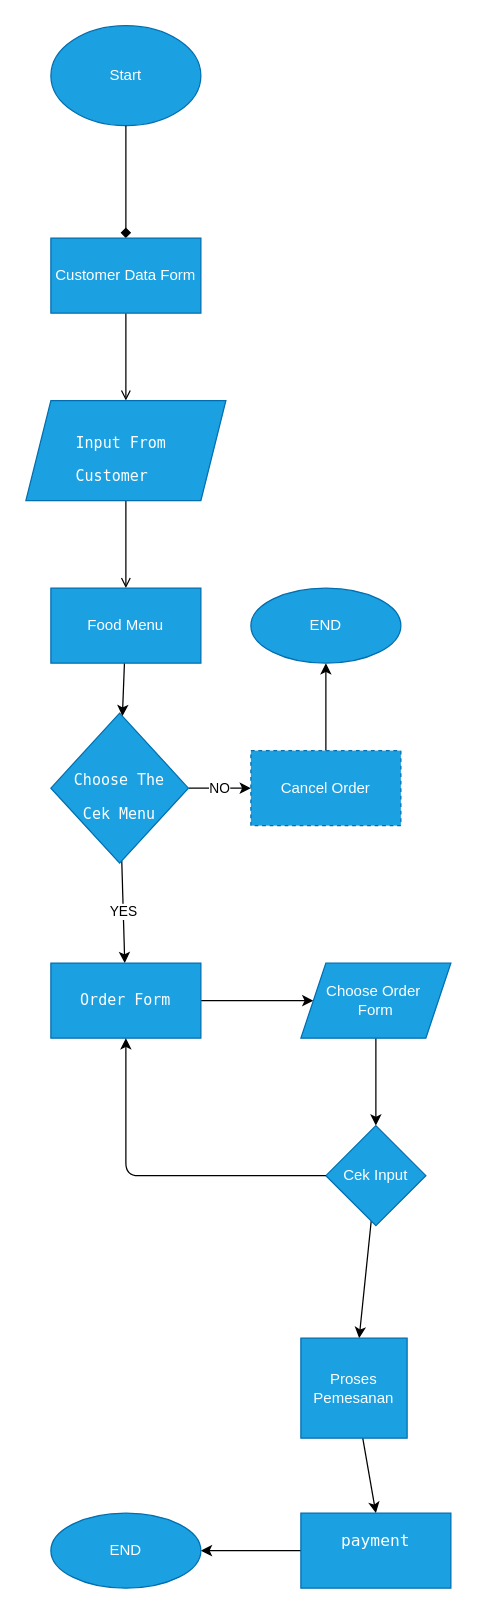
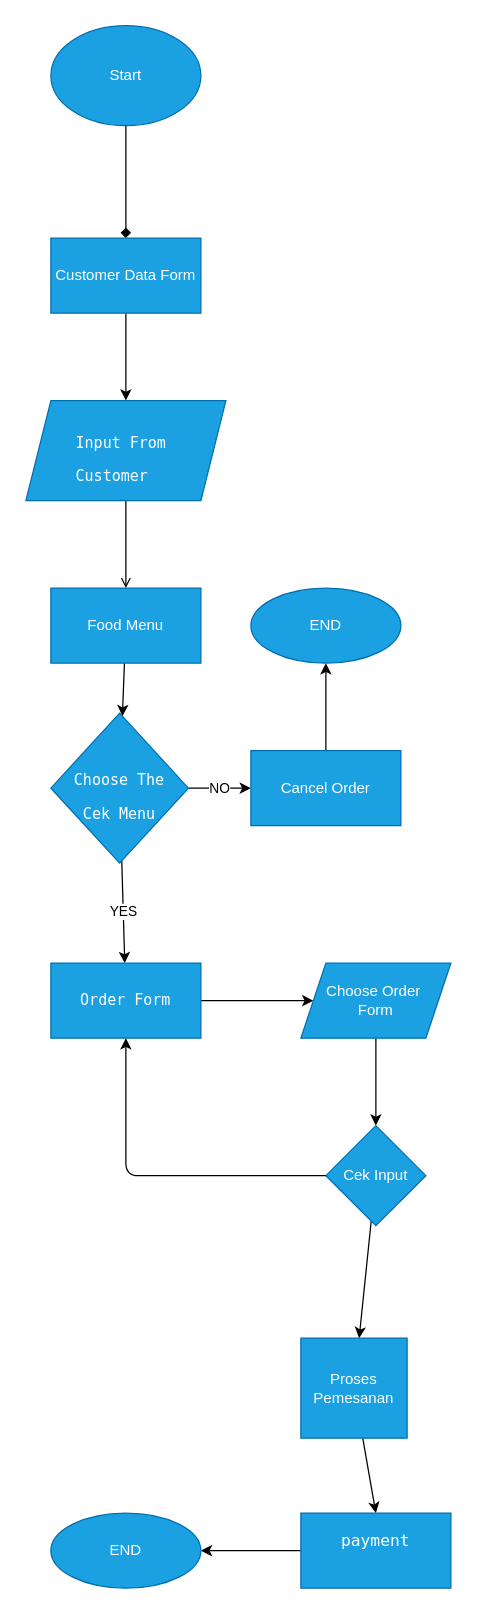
  <mxCell id="0" />
  <mxCell id="1" parent="0" />
  <mxCell id="2" value="Start" style="ellipse;whiteSpace=wrap;html=1;fillColor=#1ba1e2;fontColor=#ffffff;strokeColor=#006EAF;" vertex="1" parent="1"><mxGeometry x="40" y="20" width="120" height="80" as="geometry" /></mxCell>
  <mxCell id="3" value="" style="edgeStyle=none;html=1;endArrow=diamond;" edge="1" parent="1" source="2" target="5"><mxGeometry relative="1" as="geometry" /></mxCell>
- <mxCell id="4" value="" style="edgeStyle=none;html=1;endArrow=open;" edge="1" parent="1" source="5" target="7"><mxGeometry relative="1" as="geometry" /></mxCell>
+ <mxCell id="4" value="" style="edgeStyle=none;html=1;" edge="1" parent="1" source="5" target="7"><mxGeometry relative="1" as="geometry" /></mxCell>
  <mxCell id="5" value="Customer Data Form" style="whiteSpace=wrap;html=1;fillColor=#1ba1e2;strokeColor=#006EAF;fontColor=#ffffff;" vertex="1" parent="1"><mxGeometry x="40" y="190" width="120" height="60" as="geometry" /></mxCell>
  <mxCell id="6" value="" style="edgeStyle=none;html=1;endArrow=open;" edge="1" parent="1" source="7" target="9"><mxGeometry relative="1" as="geometry" /></mxCell>
  <mxCell id="7" value="&lt;br&gt;&lt;div class=&quot;tw-ta-container F0azHf tw-nfl&quot; id=&quot;tw-target-text-container&quot; tabindex=&quot;0&quot;&gt;&lt;pre class=&quot;tw-data-text tw-text-large tw-ta&quot; id=&quot;tw-target-text&quot; style=&quot;text-align: left&quot; dir=&quot;ltr&quot;&gt;&lt;/pre&gt;&lt;/div&gt;&lt;div class=&quot;tw-ta-container F0azHf tw-nfl&quot; id=&quot;tw-target-text-container&quot; tabindex=&quot;0&quot;&gt;&lt;pre class=&quot;tw-data-text tw-text-large tw-ta&quot; id=&quot;tw-target-text&quot; style=&quot;text-align: left&quot; dir=&quot;ltr&quot;&gt;&lt;span class=&quot;Y2IQFc&quot; lang=&quot;en&quot;&gt;Input From &lt;/span&gt;&lt;/pre&gt;&lt;pre class=&quot;tw-data-text tw-text-large tw-ta&quot; id=&quot;tw-target-text&quot; style=&quot;text-align: left&quot; dir=&quot;ltr&quot;&gt;&lt;span class=&quot;Y2IQFc&quot; lang=&quot;en&quot;&gt;Customer&lt;/span&gt;&lt;/pre&gt;&lt;/div&gt;&lt;div class=&quot;tw-target-rmn tw-ta-container F0azHf tw-nfl&quot; id=&quot;tw-target-rmn-container&quot; style=&quot;font-size: 10px&quot;&gt;&lt;pre class=&quot;tw-data-placeholder tw-text-small tw-ta&quot; id=&quot;tw-target-rmn&quot; style=&quot;text-align: left&quot; dir=&quot;ltr&quot;&gt;&lt;span class=&quot;Y2IQFc&quot;&gt;&lt;/span&gt;&lt;/pre&gt;&lt;/div&gt;" style="shape=parallelogram;perimeter=parallelogramPerimeter;whiteSpace=wrap;html=1;fixedSize=1;fillColor=#1ba1e2;strokeColor=#006EAF;fontColor=#ffffff;" vertex="1" parent="1"><mxGeometry x="20" y="320" width="160" height="80" as="geometry" /></mxCell>
  <mxCell id="8" value="" style="edgeStyle=none;html=1;" edge="1" parent="1" source="9" target="12"><mxGeometry relative="1" as="geometry" /></mxCell>
  <mxCell id="9" value="Food Menu" style="whiteSpace=wrap;html=1;fillColor=#1ba1e2;strokeColor=#006EAF;fontColor=#ffffff;" vertex="1" parent="1"><mxGeometry x="40" y="470" width="120" height="60" as="geometry" /></mxCell>
  <mxCell id="10" value="NO" style="edgeStyle=none;html=1;" edge="1" parent="1" source="12" target="14"><mxGeometry relative="1" as="geometry" /></mxCell>
  <mxCell id="11" value="YES" style="edgeStyle=none;html=1;" edge="1" parent="1" source="12" target="17"><mxGeometry relative="1" as="geometry" /></mxCell>
  <mxCell id="12" value="&lt;br&gt;&lt;pre class=&quot;tw-data-text tw-text-large tw-ta&quot; id=&quot;tw-target-text&quot; style=&quot;text-align: left&quot; dir=&quot;ltr&quot;&gt;&lt;span class=&quot;Y2IQFc&quot; lang=&quot;en&quot;&gt;Choose T&lt;/span&gt;he&lt;/pre&gt;&lt;pre class=&quot;tw-data-text tw-text-large tw-ta&quot; id=&quot;tw-target-text&quot; style=&quot;text-align: left&quot; dir=&quot;ltr&quot;&gt; Cek Menu&lt;/pre&gt;" style="rhombus;whiteSpace=wrap;html=1;fillColor=#1ba1e2;strokeColor=#006EAF;fontColor=#ffffff;" vertex="1" parent="1"><mxGeometry x="40" y="570" width="110" height="120" as="geometry" /></mxCell>
  <mxCell id="13" value="" style="edgeStyle=none;html=1;" edge="1" parent="1" source="14" target="15"><mxGeometry relative="1" as="geometry" /></mxCell>
- <mxCell id="14" value="Cancel Order" style="whiteSpace=wrap;html=1;fillColor=#1ba1e2;strokeColor=#006EAF;fontColor=#ffffff;dashed=1;" vertex="1" parent="1"><mxGeometry x="200" y="600" width="120" height="60" as="geometry" /></mxCell>
+ <mxCell id="14" value="Cancel Order" style="whiteSpace=wrap;html=1;fillColor=#1ba1e2;strokeColor=#006EAF;fontColor=#ffffff;" vertex="1" parent="1"><mxGeometry x="200" y="600" width="120" height="60" as="geometry" /></mxCell>
  <mxCell id="15" value="END" style="ellipse;whiteSpace=wrap;html=1;fillColor=#1ba1e2;strokeColor=#006EAF;fontColor=#ffffff;" vertex="1" parent="1"><mxGeometry x="200" y="470" width="120" height="60" as="geometry" /></mxCell>
  <mxCell id="16" value="" style="edgeStyle=none;html=1;" edge="1" parent="1" source="17" target="19"><mxGeometry relative="1" as="geometry" /></mxCell>
  <mxCell id="17" value="&lt;pre class=&quot;tw-data-text tw-text-large tw-ta&quot; id=&quot;tw-target-text&quot; style=&quot;text-align: left&quot; dir=&quot;ltr&quot;&gt;&lt;span class=&quot;Y2IQFc&quot; lang=&quot;en&quot;&gt;Order Form&lt;/span&gt;&lt;/pre&gt;" style="whiteSpace=wrap;html=1;fillColor=#1ba1e2;strokeColor=#006EAF;fontColor=#ffffff;" vertex="1" parent="1"><mxGeometry x="40" y="770" width="120" height="60" as="geometry" /></mxCell>
  <mxCell id="18" value="" style="edgeStyle=none;html=1;" edge="1" parent="1" source="19" target="21"><mxGeometry relative="1" as="geometry" /></mxCell>
  <mxCell id="19" value="Choose Order&amp;nbsp;&lt;br&gt;Form" style="shape=parallelogram;perimeter=parallelogramPerimeter;whiteSpace=wrap;html=1;fixedSize=1;fillColor=#1ba1e2;strokeColor=#006EAF;fontColor=#ffffff;" vertex="1" parent="1"><mxGeometry x="240" y="770" width="120" height="60" as="geometry" /></mxCell>
  <mxCell id="20" value="" style="edgeStyle=none;html=1;" edge="1" parent="1" source="21" target="23"><mxGeometry relative="1" as="geometry" /></mxCell>
  <mxCell id="21" value="Cek Input" style="rhombus;whiteSpace=wrap;html=1;fillColor=#1ba1e2;strokeColor=#006EAF;fontColor=#ffffff;" vertex="1" parent="1"><mxGeometry x="260" y="900" width="80" height="80" as="geometry" /></mxCell>
  <mxCell id="22" value="" style="edgeStyle=none;html=1;" edge="1" parent="1" source="23"><mxGeometry relative="1" as="geometry"><mxPoint x="300" y="1210" as="targetPoint" /></mxGeometry></mxCell>
  <mxCell id="23" value="Proses Pemesanan" style="whiteSpace=wrap;html=1;fillColor=#1ba1e2;strokeColor=#006EAF;fontColor=#ffffff;" vertex="1" parent="1"><mxGeometry x="240" y="1070" width="85" height="80" as="geometry" /></mxCell>
  <mxCell id="24" value="" style="endArrow=classic;html=1;exitX=0;exitY=0.5;exitDx=0;exitDy=0;" edge="1" parent="1" source="21" target="17"><mxGeometry width="50" height="50" relative="1" as="geometry"><mxPoint x="60" y="965" as="sourcePoint" /><mxPoint x="110" y="915" as="targetPoint" /><Array as="points"><mxPoint x="100" y="940" /></Array></mxGeometry></mxCell>
  <mxCell id="25" value="" style="edgeStyle=none;html=1;" edge="1" parent="1" target="26"><mxGeometry relative="1" as="geometry"><mxPoint x="250" y="1240" as="sourcePoint" /></mxGeometry></mxCell>
  <mxCell id="26" value="END" style="ellipse;whiteSpace=wrap;html=1;fillColor=#1ba1e2;strokeColor=#006EAF;fontColor=#ffffff;" vertex="1" parent="1"><mxGeometry x="40" y="1210" width="120" height="60" as="geometry" /></mxCell>
  <mxCell id="27" value="&#10;&lt;pre class=&quot;tw-data-text tw-text-large tw-ta&quot; id=&quot;tw-target-text&quot; style=&quot;text-align: left; font-size: 13px;&quot; dir=&quot;ltr&quot;&gt;&lt;span class=&quot;Y2IQFc&quot; lang=&quot;en&quot; style=&quot;font-size: 13px;&quot;&gt;payment&lt;/span&gt;&lt;/pre&gt;&#10;&#10;" style="rounded=0;whiteSpace=wrap;html=1;fontSize=13;fillColor=#1ba1e2;fontColor=#ffffff;strokeColor=#006EAF;" vertex="1" parent="1"><mxGeometry x="240" y="1210" width="120" height="60" as="geometry" /></mxCell>
